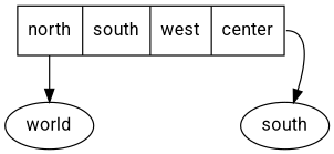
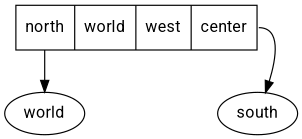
  digraph {
    fontname=Roboto
    node [fontname=Roboto]
    edge [fontname=Roboto]
-   n1 [label="<n> north | <s> south | <w> west | <c> center" shape=record]
+   n1 [label="<n> north | <s> world | <w> west | <c> center" shape=record]
    world
    n3 [label=south]
    n1 -> world [tailport="n:s"]
    n1 -> n3 [headport=c tailport=e]
  }
